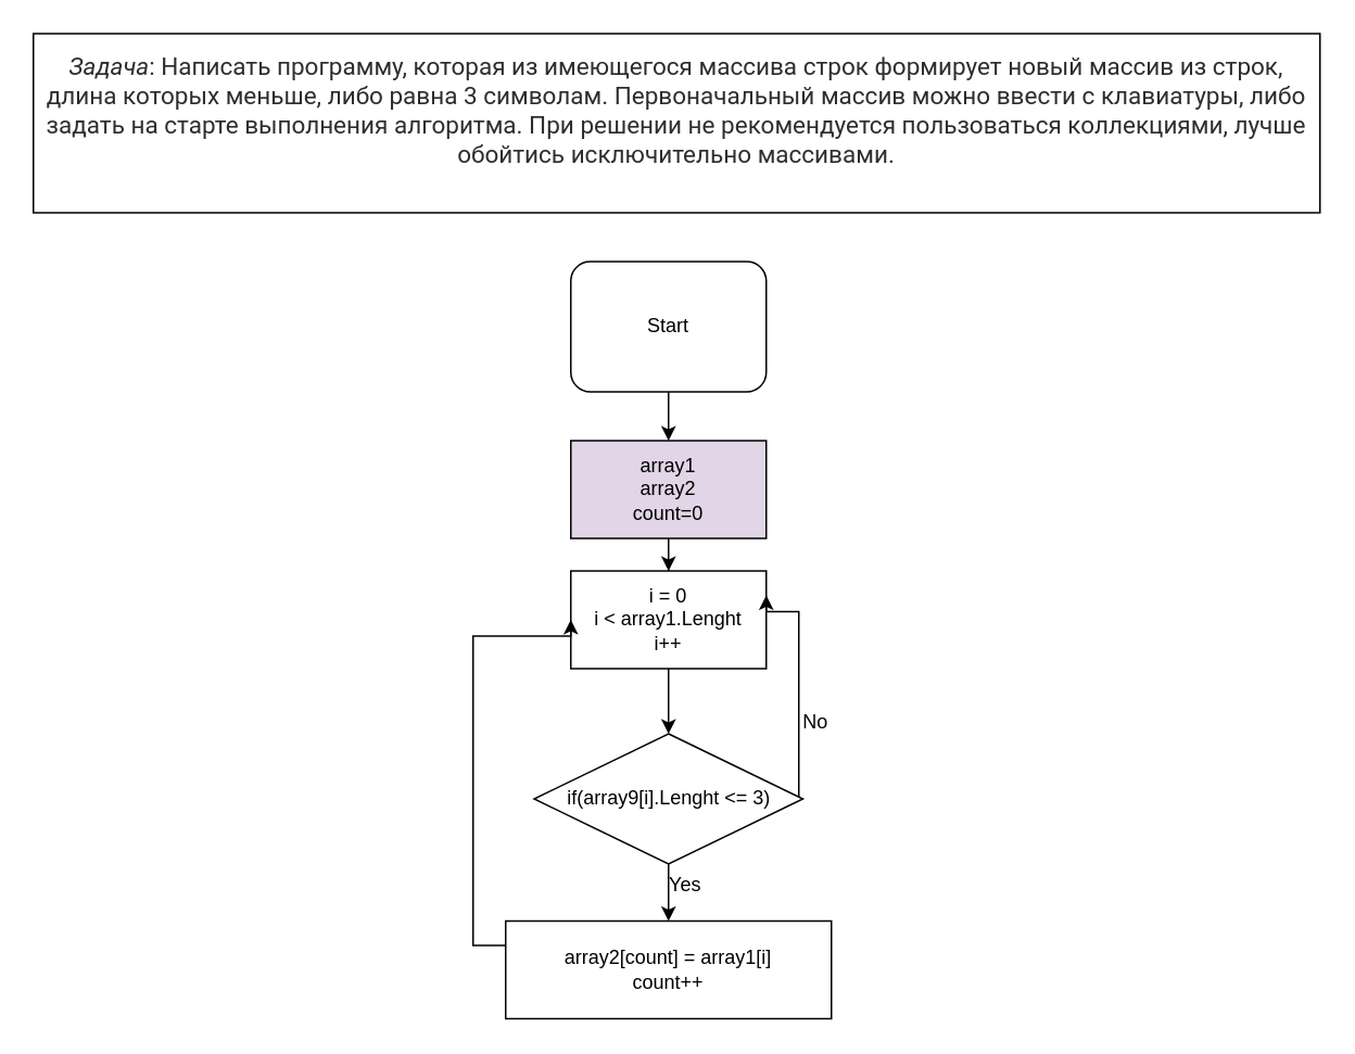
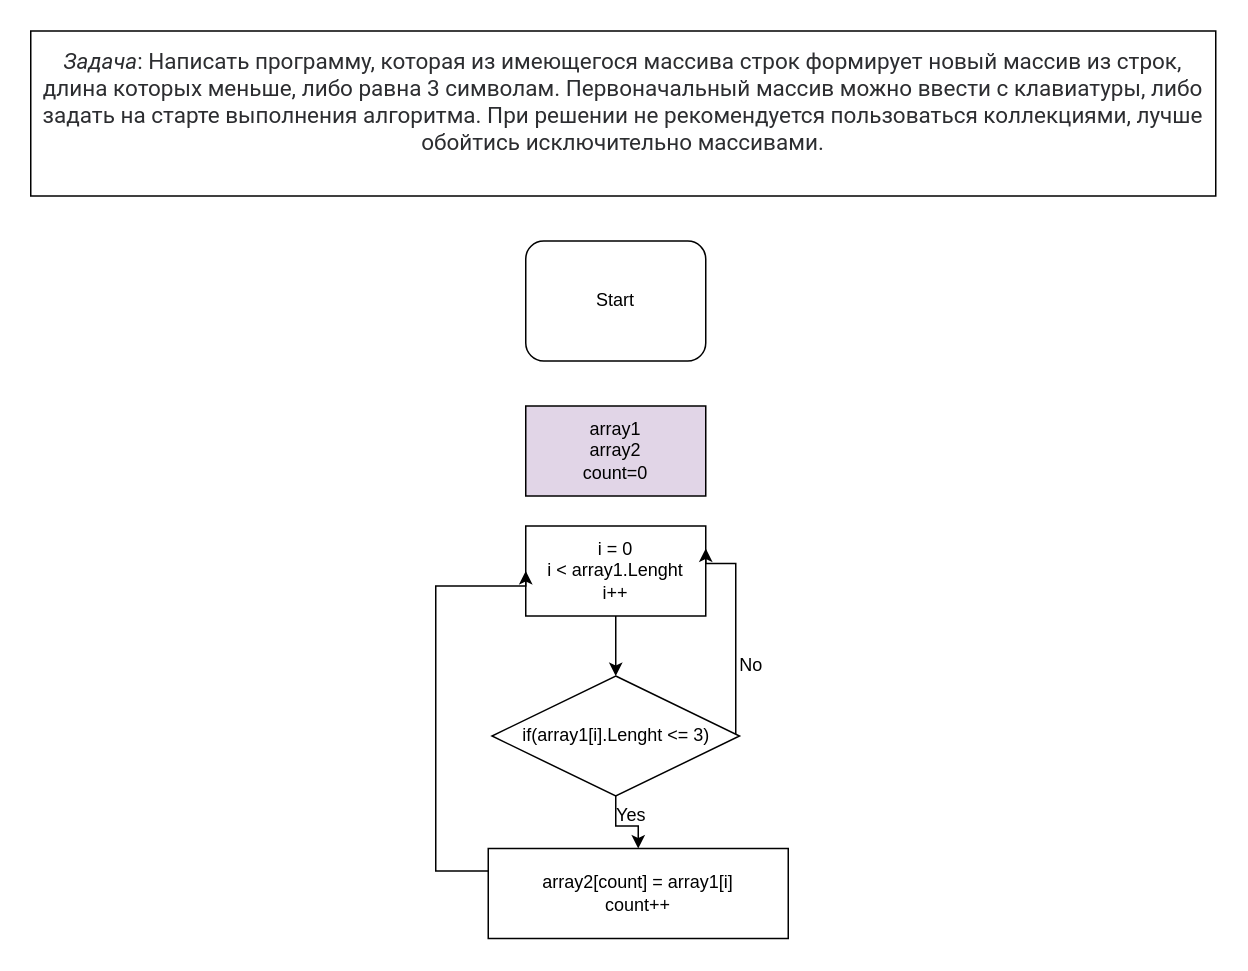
  <mxCell id="0" />
  <mxCell id="1" parent="0" />
- <mxCell id="2" value="" style="edgeStyle=orthogonalEdgeStyle;rounded=0;orthogonalLoop=1;jettySize=auto;html=1;" edge="1" parent="1" source="3" target="6"><mxGeometry relative="1" as="geometry" /></mxCell>
  <mxCell id="3" value="Start" style="whiteSpace=wrap;html=1;rounded=1;" parent="1" vertex="1"><mxGeometry x="350" y="160" width="120" height="80" as="geometry" /></mxCell>
  <mxCell id="4" value="&#10;&lt;em style=&quot;box-sizing: border-box; color: rgb(44, 45, 48); font-family: Roboto, &amp;quot;San Francisco&amp;quot;, &amp;quot;Helvetica Neue&amp;quot;, Helvetica, Arial; font-size: 15px; font-variant-ligatures: normal; font-variant-caps: normal; font-weight: 400; letter-spacing: normal; orphans: 2; text-align: start; text-indent: 0px; text-transform: none; widows: 2; word-spacing: 0px; -webkit-text-stroke-width: 0px; background-color: rgb(255, 255, 255); text-decoration-thickness: initial; text-decoration-style: initial; text-decoration-color: initial;&quot;&gt;Задача&lt;/em&gt;&lt;span style=&quot;color: rgb(44, 45, 48); font-family: Roboto, &amp;quot;San Francisco&amp;quot;, &amp;quot;Helvetica Neue&amp;quot;, Helvetica, Arial; font-size: 15px; font-style: normal; font-variant-ligatures: normal; font-variant-caps: normal; font-weight: 400; letter-spacing: normal; orphans: 2; text-align: start; text-indent: 0px; text-transform: none; widows: 2; word-spacing: 0px; -webkit-text-stroke-width: 0px; background-color: rgb(255, 255, 255); text-decoration-thickness: initial; text-decoration-style: initial; text-decoration-color: initial; float: none; display: inline !important;&quot;&gt;: Написать программу, которая из имеющегося массива строк формирует новый массив из строк, длина которых меньше, либо равна 3 символам. Первоначальный массив можно ввести с клавиатуры, либо задать на старте выполнения алгоритма. При решении не рекомендуется пользоваться коллекциями, лучше обойтись исключительно массивами.&lt;/span&gt;&#10;&#10;" style="rounded=0;whiteSpace=wrap;html=1;" vertex="1" parent="1"><mxGeometry x="20" y="20" width="790" height="110" as="geometry" /></mxCell>
- <mxCell id="5" value="" style="edgeStyle=orthogonalEdgeStyle;rounded=0;orthogonalLoop=1;jettySize=auto;html=1;" edge="1" parent="1" source="6" target="8"><mxGeometry relative="1" as="geometry" /></mxCell>
  <mxCell id="6" value="array1&lt;br&gt;array2&lt;br&gt;count=0" style="rounded=0;whiteSpace=wrap;html=1;fillColor=#e1d5e7;" vertex="1" parent="1"><mxGeometry x="350" y="270" width="120" height="60" as="geometry" /></mxCell>
  <mxCell id="7" value="" style="edgeStyle=orthogonalEdgeStyle;rounded=0;orthogonalLoop=1;jettySize=auto;html=1;" edge="1" parent="1" source="8" target="11"><mxGeometry relative="1" as="geometry" /></mxCell>
  <mxCell id="8" value="i = 0&lt;br&gt;i &amp;lt; array1.Lenght&lt;br&gt;i++" style="rounded=0;whiteSpace=wrap;html=1;" vertex="1" parent="1"><mxGeometry x="350" y="350" width="120" height="60" as="geometry" /></mxCell>
  <mxCell id="9" style="edgeStyle=orthogonalEdgeStyle;rounded=0;orthogonalLoop=1;jettySize=auto;html=1;entryX=1;entryY=0.25;entryDx=0;entryDy=0;" edge="1" parent="1" source="11" target="8"><mxGeometry relative="1" as="geometry"><Array as="points"><mxPoint x="490" y="375" /></Array></mxGeometry></mxCell>
  <mxCell id="10" value="" style="edgeStyle=orthogonalEdgeStyle;rounded=0;orthogonalLoop=1;jettySize=auto;html=1;" edge="1" parent="1" source="11" target="13"><mxGeometry relative="1" as="geometry" /></mxCell>
- <mxCell id="11" value="if(array9[i].Lenght &amp;lt;= 3)" style="rhombus;whiteSpace=wrap;html=1;" vertex="1" parent="1"><mxGeometry x="327.5" y="450" width="165" height="80" as="geometry" /></mxCell>
+ <mxCell id="11" value="if(array1[i].Lenght &amp;lt;= 3)" style="rhombus;whiteSpace=wrap;html=1;" vertex="1" parent="1"><mxGeometry x="327.5" y="450" width="165" height="80" as="geometry" /></mxCell>
  <mxCell id="12" style="edgeStyle=orthogonalEdgeStyle;rounded=0;orthogonalLoop=1;jettySize=auto;html=1;entryX=0;entryY=0.5;entryDx=0;entryDy=0;" edge="1" parent="1" source="13" target="8"><mxGeometry relative="1" as="geometry"><Array as="points"><mxPoint x="290" y="580" /><mxPoint x="290" y="390" /></Array></mxGeometry></mxCell>
- <mxCell id="13" value="array2[count] = array1[i]&lt;br&gt;count++" style="rounded=0;whiteSpace=wrap;html=1;" vertex="1" parent="1"><mxGeometry x="310" y="565" width="200" height="60" as="geometry" /></mxCell>
+ <mxCell id="13" value="array2[count] = array1[i]&lt;br&gt;count++" style="rounded=0;whiteSpace=wrap;html=1;" vertex="1" parent="1"><mxGeometry x="325" y="565" width="200" height="60" as="geometry" /></mxCell>
  <mxCell id="14" value="No" style="text;html=1;align=center;verticalAlign=middle;resizable=0;points=[];autosize=1;strokeColor=none;fillColor=none;" vertex="1" parent="1"><mxGeometry x="480" y="428" width="40" height="30" as="geometry" /></mxCell>
  <mxCell id="15" value="Yes" style="text;html=1;align=center;verticalAlign=middle;resizable=0;points=[];autosize=1;strokeColor=none;fillColor=none;" vertex="1" parent="1"><mxGeometry x="400" y="528" width="40" height="30" as="geometry" /></mxCell>
